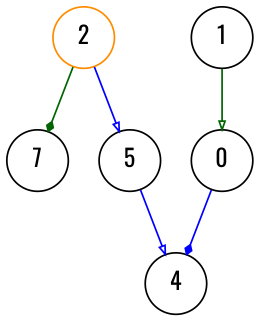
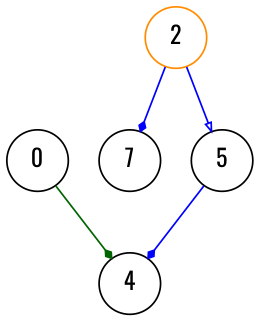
  digraph {
    fontname=Oswald
    node [color=black fontname=Oswald shape=circle]
    edge [arrowhead=diamond arrowsize=0.5 color=blue fontname=Oswald]
    n1 [label=0]
    n2 [label=4]
-   n3 [label=1]
    n4 [color=darkorange label=2]
    n5 [label=7]
    n6 [label=5]
-   n1 -> n2
-   n3 -> n1 [arrowhead=onormal color=darkgreen]
-   n4 -> n5 [color=darkgreen]
+   n1 -> n2 [color=darkgreen]
+   n4 -> n5
    n4 -> n6 [arrowhead=onormal]
-   n6 -> n2 [arrowhead=onormal]
+   n6 -> n2
  }
